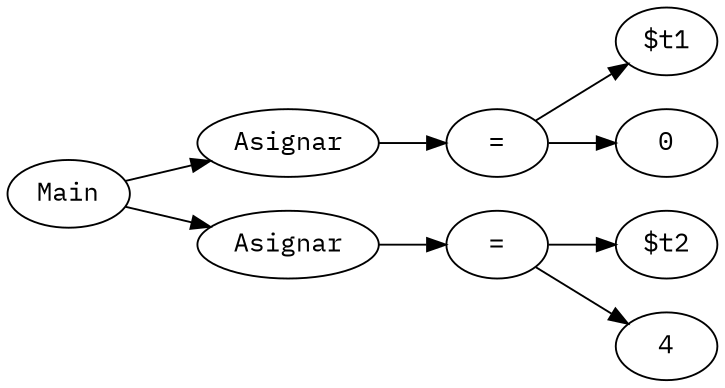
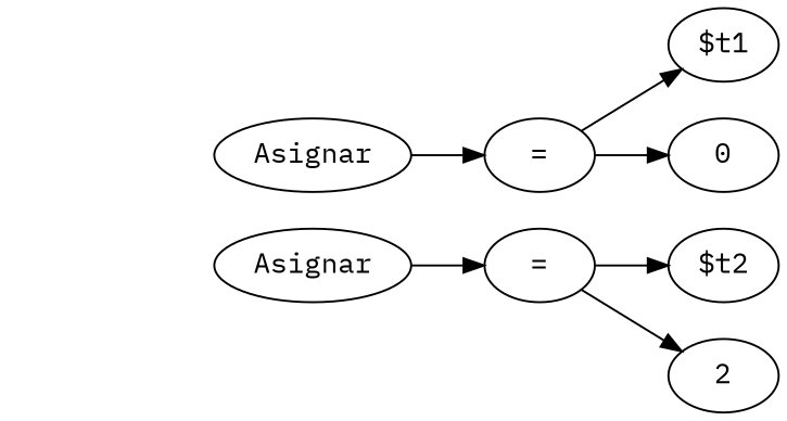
  digraph {
    fontname="IBM Plex Mono"
    rankdir=LR
    node [fontname="IBM Plex Mono"]
    edge [fontname="IBM Plex Mono"]
-   n1 [label=Main]
    n2 [label=Asignar]
    n3 [label=Asignar]
    n4 [label="="]
    n5 [label="="]
    n6 [label="$t1"]
    n7 [label=0]
    n8 [label="$t2"]
-   n9 [label=4]
-   n1 -> n2
-   n1 -> n3
+   n9 [label=2]
    n2 -> n4
    n3 -> n5
    n4 -> n6
    n4 -> n7
    n5 -> n8
    n5 -> n9
  }
